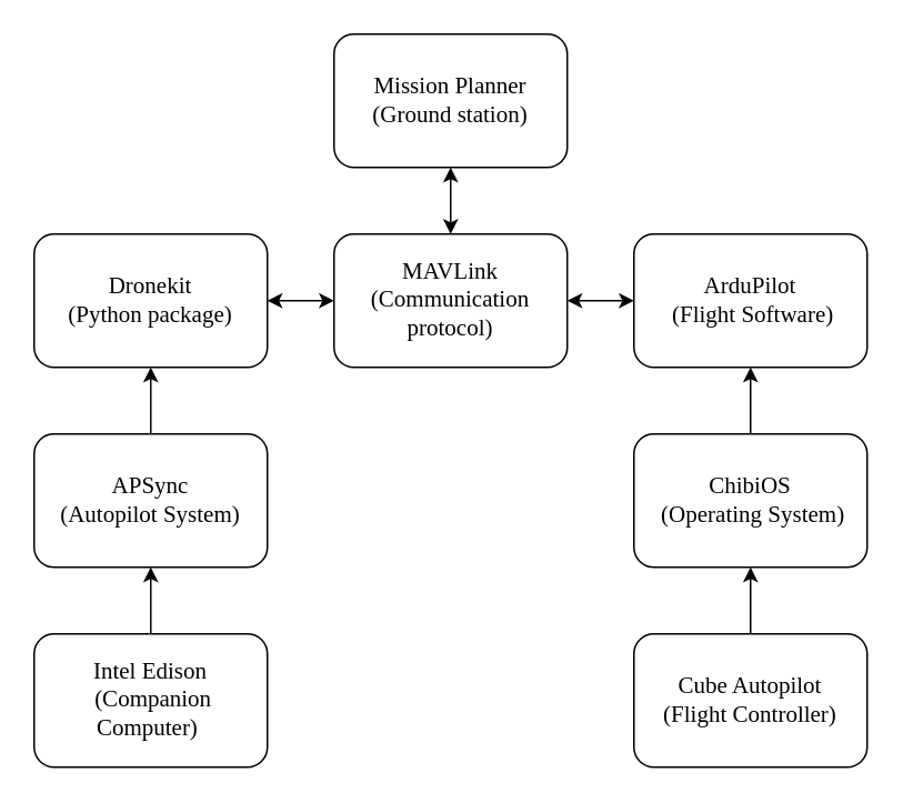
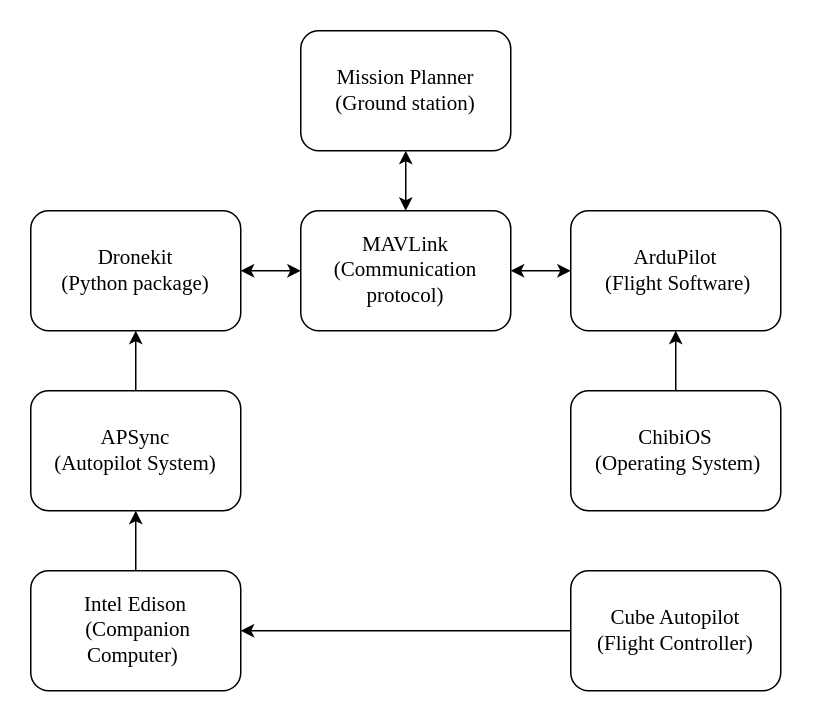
  <mxCell id="0" />
  <mxCell id="1" parent="0" />
  <mxCell id="2" value="" style="edgeStyle=orthogonalEdgeStyle;rounded=0;orthogonalLoop=1;jettySize=auto;html=1;fontFamily=Times New Roman;fontSize=14;" edge="1" parent="1" source="3" target="11"><mxGeometry relative="1" as="geometry" /></mxCell>
  <mxCell id="3" value="Intel Edison&lt;br style=&quot;font-size: 14px;&quot;&gt;&amp;nbsp;(Companion Computer)&amp;nbsp;" style="rounded=1;whiteSpace=wrap;html=1;fontFamily=Times New Roman;fontSize=14;" vertex="1" parent="1"><mxGeometry x="20" y="380" width="140" height="80" as="geometry" /></mxCell>
  <mxCell id="4" value="" style="edgeStyle=orthogonalEdgeStyle;rounded=0;orthogonalLoop=1;jettySize=auto;html=1;startArrow=classic;startFill=1;fontFamily=Times New Roman;fontSize=14;" edge="1" parent="1" source="5" target="9"><mxGeometry relative="1" as="geometry" /></mxCell>
  <mxCell id="5" value="Mission Planner&lt;br style=&quot;font-size: 14px;&quot;&gt;(Ground station)" style="rounded=1;whiteSpace=wrap;html=1;fontFamily=Times New Roman;fontSize=14;" vertex="1" parent="1"><mxGeometry x="200" y="20" width="140" height="80" as="geometry" /></mxCell>
  <mxCell id="6" value="" style="edgeStyle=orthogonalEdgeStyle;rounded=0;orthogonalLoop=1;jettySize=auto;html=1;startArrow=classic;startFill=1;fontFamily=Times New Roman;fontSize=14;" edge="1" parent="1" source="7" target="9"><mxGeometry relative="1" as="geometry" /></mxCell>
  <mxCell id="7" value="Dronekit &lt;br style=&quot;font-size: 14px;&quot;&gt;(Python package)" style="rounded=1;whiteSpace=wrap;html=1;fontFamily=Times New Roman;fontSize=14;" vertex="1" parent="1"><mxGeometry x="20" y="140" width="140" height="80" as="geometry" /></mxCell>
  <mxCell id="8" value="" style="edgeStyle=orthogonalEdgeStyle;rounded=0;orthogonalLoop=1;jettySize=auto;html=1;startArrow=classic;startFill=1;fontFamily=Times New Roman;fontSize=14;" edge="1" parent="1" source="9" target="12"><mxGeometry relative="1" as="geometry" /></mxCell>
  <mxCell id="9" value="MAVLink&lt;br style=&quot;font-size: 14px;&quot;&gt;(Communication protocol)" style="rounded=1;whiteSpace=wrap;html=1;fontFamily=Times New Roman;fontSize=14;" vertex="1" parent="1"><mxGeometry x="200" y="140" width="140" height="80" as="geometry" /></mxCell>
  <mxCell id="10" value="" style="edgeStyle=orthogonalEdgeStyle;rounded=0;orthogonalLoop=1;jettySize=auto;html=1;fontFamily=Times New Roman;fontSize=14;" edge="1" parent="1" source="11" target="7"><mxGeometry relative="1" as="geometry" /></mxCell>
  <mxCell id="11" value="APSync &lt;br style=&quot;font-size: 14px;&quot;&gt;(Autopilot System)" style="rounded=1;whiteSpace=wrap;html=1;fontFamily=Times New Roman;fontSize=14;" vertex="1" parent="1"><mxGeometry x="20" y="260" width="140" height="80" as="geometry" /></mxCell>
  <mxCell id="12" value="ArduPilot&lt;br style=&quot;font-size: 14px;&quot;&gt;&amp;nbsp;(Flight Software)" style="rounded=1;whiteSpace=wrap;html=1;fontFamily=Times New Roman;fontSize=14;" vertex="1" parent="1"><mxGeometry x="380" y="140" width="140" height="80" as="geometry" /></mxCell>
  <mxCell id="13" value="" style="edgeStyle=orthogonalEdgeStyle;rounded=0;orthogonalLoop=1;jettySize=auto;html=1;fontFamily=Times New Roman;fontSize=14;" edge="1" parent="1" source="14" target="12"><mxGeometry relative="1" as="geometry" /></mxCell>
  <mxCell id="14" value="ChibiOS&lt;br style=&quot;font-size: 14px;&quot;&gt;&amp;nbsp;(Operating System)" style="rounded=1;whiteSpace=wrap;html=1;fontFamily=Times New Roman;fontSize=14;" vertex="1" parent="1"><mxGeometry x="380" y="260" width="140" height="80" as="geometry" /></mxCell>
- <mxCell id="15" value="" style="edgeStyle=orthogonalEdgeStyle;rounded=0;orthogonalLoop=1;jettySize=auto;html=1;fontFamily=Times New Roman;fontSize=14;" edge="1" parent="1" source="16" target="14"><mxGeometry relative="1" as="geometry" /></mxCell>
+ <mxCell id="15" value="" style="edgeStyle=orthogonalEdgeStyle;rounded=0;orthogonalLoop=1;jettySize=auto;html=1;fontFamily=Times New Roman;fontSize=14;" edge="1" parent="1" source="16" target="3"><mxGeometry relative="1" as="geometry" /></mxCell>
  <mxCell id="16" value="Cube Autopilot&lt;br style=&quot;font-size: 14px;&quot;&gt;(Flight Controller)" style="rounded=1;whiteSpace=wrap;html=1;fontFamily=Times New Roman;fontSize=14;" vertex="1" parent="1"><mxGeometry x="380" y="380" width="140" height="80" as="geometry" /></mxCell>
